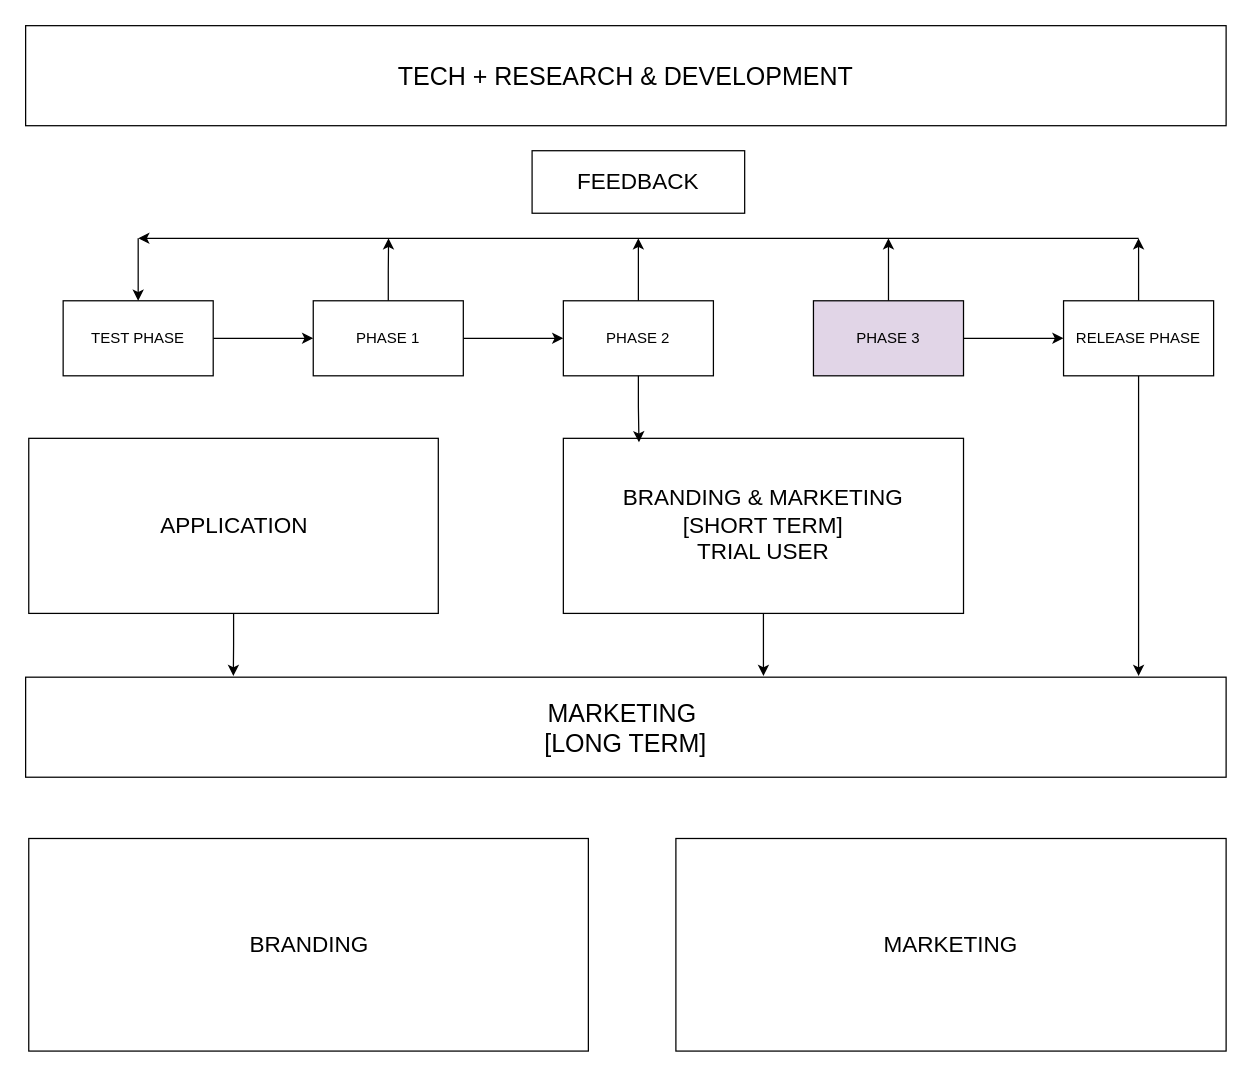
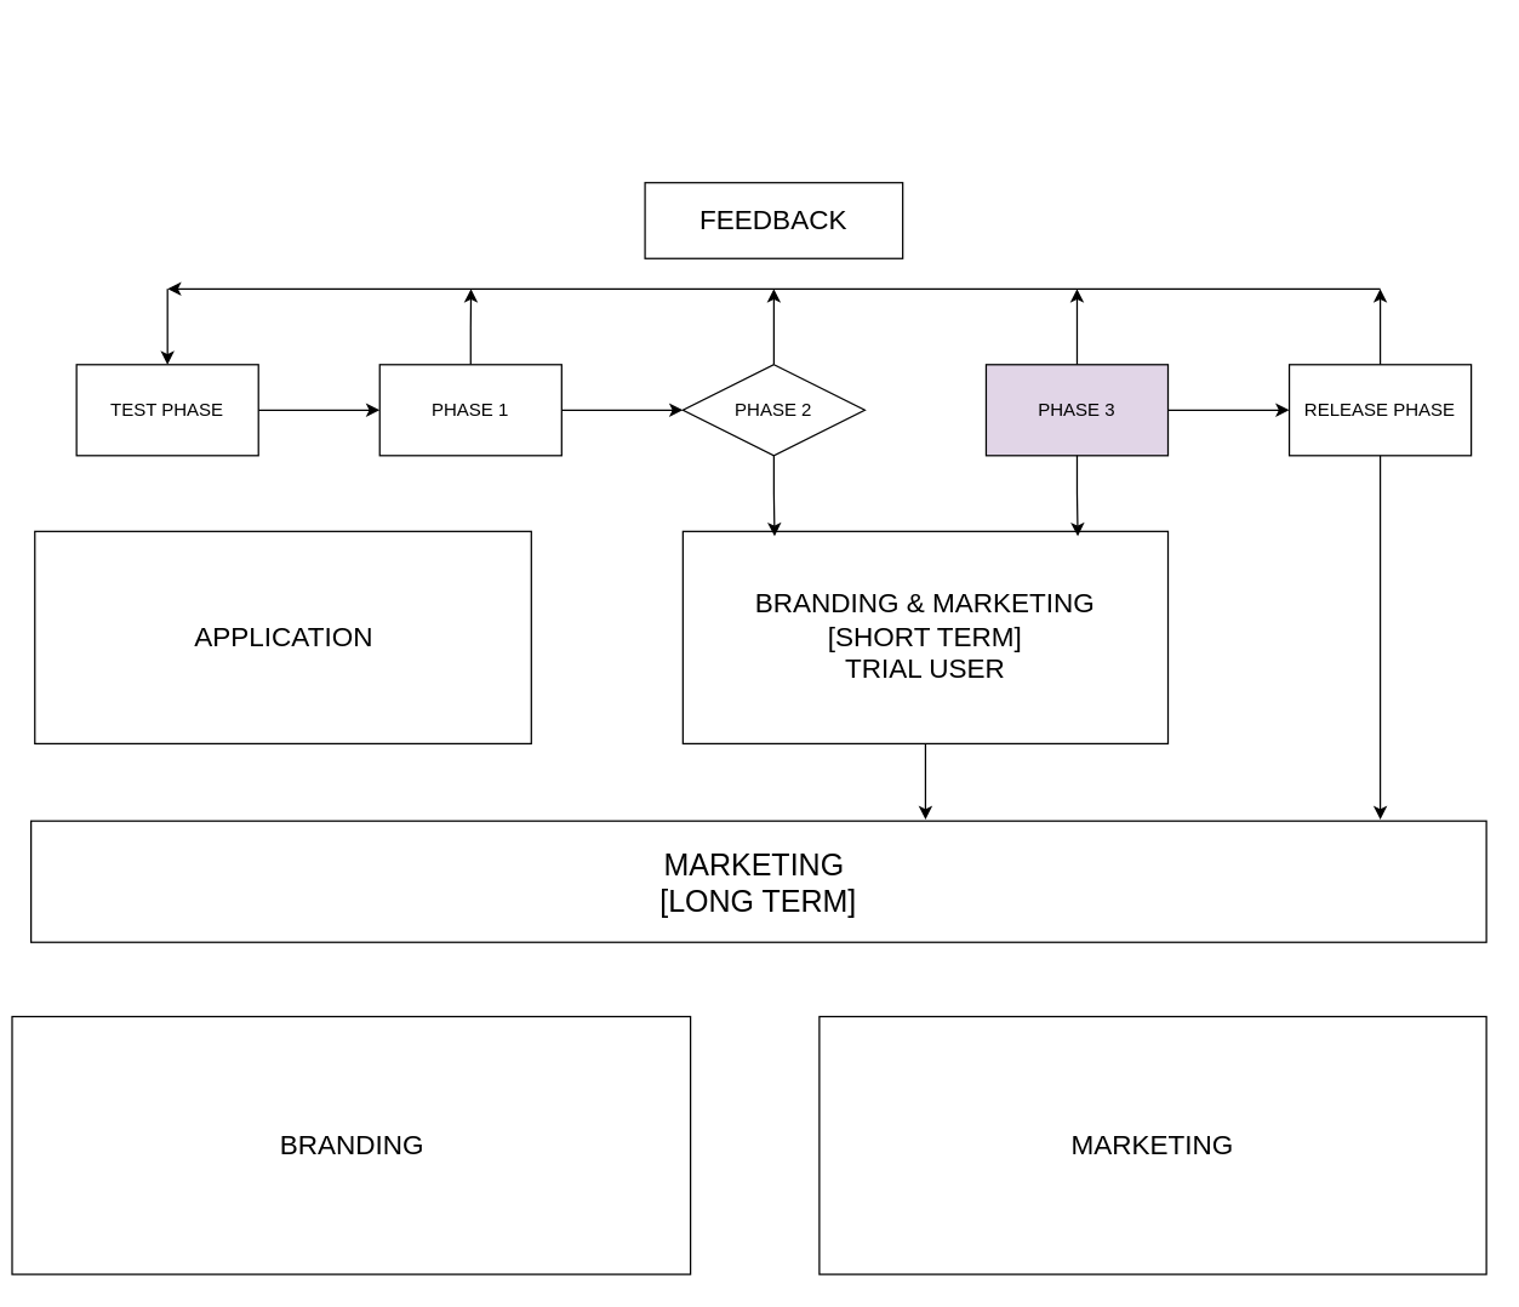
  <mxCell id="0" />
  <mxCell id="1" parent="0" />
  <mxCell id="2" value="&lt;font style=&quot;font-size: 18px;&quot;&gt;APPLICATION&lt;/font&gt;" style="rounded=0;whiteSpace=wrap;html=1;" vertex="1" parent="1"><mxGeometry x="22.5" y="350" width="327.5" height="140" as="geometry" /></mxCell>
  <mxCell id="3" value="" style="edgeStyle=orthogonalEdgeStyle;rounded=0;orthogonalLoop=1;jettySize=auto;html=1;" edge="1" parent="1" source="4" target="7"><mxGeometry relative="1" as="geometry" /></mxCell>
  <mxCell id="4" value="TEST PHASE" style="rounded=0;whiteSpace=wrap;html=1;" vertex="1" parent="1"><mxGeometry x="50" y="240" width="120" height="60" as="geometry" /></mxCell>
  <mxCell id="5" value="" style="edgeStyle=orthogonalEdgeStyle;rounded=0;orthogonalLoop=1;jettySize=auto;html=1;" edge="1" parent="1" source="7" target="9"><mxGeometry relative="1" as="geometry" /></mxCell>
  <mxCell id="6" style="edgeStyle=orthogonalEdgeStyle;rounded=0;orthogonalLoop=1;jettySize=auto;html=1;exitX=0.5;exitY=0;exitDx=0;exitDy=0;" edge="1" parent="1" source="7"><mxGeometry relative="1" as="geometry"><mxPoint x="310.235" y="190" as="targetPoint" /></mxGeometry></mxCell>
  <mxCell id="7" value="PHASE 1" style="rounded=0;whiteSpace=wrap;html=1;" vertex="1" parent="1"><mxGeometry x="250" y="240" width="120" height="60" as="geometry" /></mxCell>
  <mxCell id="8" style="edgeStyle=orthogonalEdgeStyle;rounded=0;orthogonalLoop=1;jettySize=auto;html=1;" edge="1" parent="1" source="9"><mxGeometry relative="1" as="geometry"><mxPoint x="510" y="190" as="targetPoint" /></mxGeometry></mxCell>
- <mxCell id="9" value="PHASE 2" style="rounded=0;whiteSpace=wrap;html=1;" vertex="1" parent="1"><mxGeometry x="450" y="240" width="120" height="60" as="geometry" /></mxCell>
+ <mxCell id="9" value="PHASE 2" style="rhombus;whiteSpace=wrap;html=1;" vertex="1" parent="1"><mxGeometry x="450" y="240" width="120" height="60" as="geometry" /></mxCell>
  <mxCell id="10" value="" style="edgeStyle=orthogonalEdgeStyle;rounded=0;orthogonalLoop=1;jettySize=auto;html=1;" edge="1" parent="1" source="12" target="15"><mxGeometry relative="1" as="geometry" /></mxCell>
  <mxCell id="11" style="edgeStyle=orthogonalEdgeStyle;rounded=0;orthogonalLoop=1;jettySize=auto;html=1;" edge="1" parent="1" source="12"><mxGeometry relative="1" as="geometry"><mxPoint x="710" y="190" as="targetPoint" /></mxGeometry></mxCell>
  <mxCell id="12" value="PHASE 3" style="rounded=0;whiteSpace=wrap;html=1;fillColor=#e1d5e7;" vertex="1" parent="1"><mxGeometry x="650" y="240" width="120" height="60" as="geometry" /></mxCell>
  <mxCell id="13" style="edgeStyle=orthogonalEdgeStyle;rounded=0;orthogonalLoop=1;jettySize=auto;html=1;" edge="1" parent="1" source="15"><mxGeometry relative="1" as="geometry"><mxPoint x="910" y="190" as="targetPoint" /></mxGeometry></mxCell>
  <mxCell id="14" style="edgeStyle=orthogonalEdgeStyle;rounded=0;orthogonalLoop=1;jettySize=auto;html=1;" edge="1" parent="1" source="15"><mxGeometry relative="1" as="geometry"><mxPoint x="910" y="540" as="targetPoint" /></mxGeometry></mxCell>
  <mxCell id="15" value="RELEASE PHASE" style="rounded=0;whiteSpace=wrap;html=1;" vertex="1" parent="1"><mxGeometry x="850" y="240" width="120" height="60" as="geometry" /></mxCell>
  <mxCell id="16" value="&lt;font style=&quot;font-size: 20px;&quot;&gt;MARKETING&amp;nbsp;&lt;/font&gt;&lt;div&gt;&lt;font style=&quot;font-size: 20px;&quot;&gt;[LONG TERM]&lt;/font&gt;&lt;/div&gt;" style="rounded=0;whiteSpace=wrap;html=1;" vertex="1" parent="1"><mxGeometry x="20" y="541" width="960" height="80" as="geometry" /></mxCell>
- <mxCell id="17" value="&lt;font style=&quot;font-size: 20px;&quot;&gt;TECH + RESEARCH &amp;amp; DEVELOPMENT&lt;/font&gt;" style="rounded=0;whiteSpace=wrap;html=1;" vertex="1" parent="1"><mxGeometry x="20" y="20" width="960" height="80" as="geometry" /></mxCell>
  <mxCell id="18" value="" style="endArrow=classic;html=1;rounded=0;" edge="1" parent="1"><mxGeometry width="50" height="50" relative="1" as="geometry"><mxPoint x="910" y="190" as="sourcePoint" /><mxPoint x="110" y="190" as="targetPoint" /></mxGeometry></mxCell>
  <mxCell id="19" value="" style="endArrow=classic;html=1;rounded=0;entryX=0.5;entryY=0;entryDx=0;entryDy=0;" edge="1" parent="1" target="4"><mxGeometry width="50" height="50" relative="1" as="geometry"><mxPoint x="110" y="190" as="sourcePoint" /><mxPoint x="470" y="350" as="targetPoint" /></mxGeometry></mxCell>
  <mxCell id="20" value="&lt;font style=&quot;font-size: 18px;&quot;&gt;FEEDBACK&lt;/font&gt;" style="rounded=0;whiteSpace=wrap;html=1;" vertex="1" parent="1"><mxGeometry x="425" y="120" width="170" height="50" as="geometry" /></mxCell>
  <mxCell id="21" style="edgeStyle=orthogonalEdgeStyle;rounded=0;orthogonalLoop=1;jettySize=auto;html=1;" edge="1" parent="1" source="22"><mxGeometry relative="1" as="geometry"><mxPoint x="610" y="540" as="targetPoint" /></mxGeometry></mxCell>
  <mxCell id="22" value="&lt;font style=&quot;font-size: 18px;&quot;&gt;BRANDING &amp;amp; MARKETING&lt;/font&gt;&lt;div&gt;&lt;span style=&quot;font-size: 18px;&quot;&gt;[SHORT TERM]&lt;/span&gt;&lt;/div&gt;&lt;div&gt;&lt;span style=&quot;font-size: 18px;&quot;&gt;TRIAL USER&lt;/span&gt;&lt;/div&gt;" style="rounded=0;whiteSpace=wrap;html=1;" vertex="1" parent="1"><mxGeometry x="450" y="350" width="320" height="140" as="geometry" /></mxCell>
  <mxCell id="23" style="edgeStyle=orthogonalEdgeStyle;rounded=0;orthogonalLoop=1;jettySize=auto;html=1;entryX=0.189;entryY=0.023;entryDx=0;entryDy=0;entryPerimeter=0;" edge="1" parent="1" source="9" target="22"><mxGeometry relative="1" as="geometry" /></mxCell>
- <mxCell id="25" style="edgeStyle=orthogonalEdgeStyle;rounded=0;orthogonalLoop=1;jettySize=auto;html=1;entryX=0.173;entryY=-0.012;entryDx=0;entryDy=0;entryPerimeter=0;" edge="1" parent="1" source="2" target="16"><mxGeometry relative="1" as="geometry" /></mxCell>
- <mxCell id="26" value="&lt;font style=&quot;font-size: 18px;&quot;&gt;BRANDING&lt;/font&gt;" style="rounded=0;whiteSpace=wrap;html=1;" vertex="1" parent="1"><mxGeometry x="22.5" y="670" width="447.5" height="170" as="geometry" /></mxCell>
+ <mxCell id="24" style="edgeStyle=orthogonalEdgeStyle;rounded=0;orthogonalLoop=1;jettySize=auto;html=1;entryX=0.814;entryY=0.023;entryDx=0;entryDy=0;entryPerimeter=0;" edge="1" parent="1" source="12" target="22"><mxGeometry relative="1" as="geometry" /></mxCell>
+ <mxCell id="26" value="&lt;font style=&quot;font-size: 18px;&quot;&gt;BRANDING&lt;/font&gt;" style="rounded=0;whiteSpace=wrap;html=1;" vertex="1" parent="1"><mxGeometry x="7.5" y="670" width="447.5" height="170" as="geometry" /></mxCell>
  <mxCell id="27" value="&lt;font style=&quot;font-size: 18px;&quot;&gt;MARKETING&lt;/font&gt;" style="rounded=0;whiteSpace=wrap;html=1;" vertex="1" parent="1"><mxGeometry x="540" y="670" width="440" height="170" as="geometry" /></mxCell>
